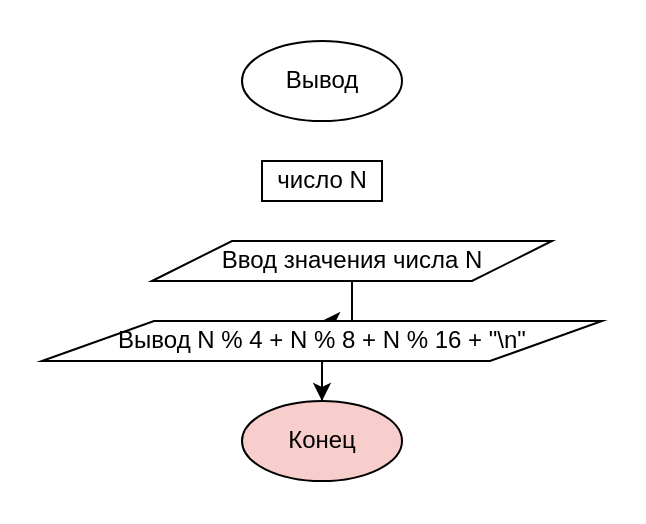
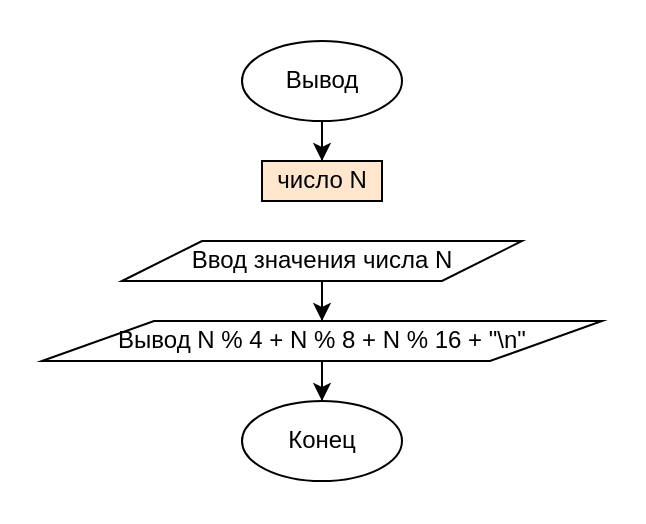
  <mxCell id="0" />
  <mxCell id="1" parent="0" />
+ <mxCell id="2" style="edgeStyle=orthogonalEdgeStyle;rounded=0;orthogonalLoop=1;jettySize=auto;html=1;entryX=0.5;entryY=0;entryDx=0;entryDy=0;" edge="1" parent="1" source="3" target="4"><mxGeometry relative="1" as="geometry" /></mxCell>
  <mxCell id="3" value="Вывод" style="ellipse;whiteSpace=wrap;html=1;" vertex="1" parent="1"><mxGeometry x="120.5" y="20" width="80" height="40" as="geometry" /></mxCell>
- <mxCell id="4" value="число N" style="rounded=0;whiteSpace=wrap;html=1;" vertex="1" parent="1"><mxGeometry x="130.5" y="80" width="60" height="20" as="geometry" /></mxCell>
+ <mxCell id="4" value="число N" style="rounded=0;whiteSpace=wrap;html=1;fillColor=#ffe6cc;" vertex="1" parent="1"><mxGeometry x="130.5" y="80" width="60" height="20" as="geometry" /></mxCell>
  <mxCell id="5" style="edgeStyle=orthogonalEdgeStyle;rounded=0;orthogonalLoop=1;jettySize=auto;html=1;entryX=0.5;entryY=0;entryDx=0;entryDy=0;" edge="1" parent="1" source="6" target="8"><mxGeometry relative="1" as="geometry" /></mxCell>
- <mxCell id="6" value="Ввод значения числа N" style="shape=parallelogram;perimeter=parallelogramPerimeter;whiteSpace=wrap;html=1;fontFamily=Helvetica;fontSize=12;fontColor=#000000;align=center;strokeColor=#000000;fillColor=#ffffff;" vertex="1" parent="1"><mxGeometry x="75.5" y="120" width="200" height="20" as="geometry" /></mxCell>
+ <mxCell id="6" value="Ввод значения числа N" style="shape=parallelogram;perimeter=parallelogramPerimeter;whiteSpace=wrap;html=1;fontFamily=Helvetica;fontSize=12;fontColor=#000000;align=center;strokeColor=#000000;fillColor=#ffffff;" vertex="1" parent="1"><mxGeometry x="60.5" y="120" width="200" height="20" as="geometry" /></mxCell>
  <mxCell id="7" style="edgeStyle=orthogonalEdgeStyle;rounded=0;orthogonalLoop=1;jettySize=auto;html=1;entryX=0.5;entryY=0;entryDx=0;entryDy=0;" edge="1" parent="1" source="8" target="9"><mxGeometry relative="1" as="geometry" /></mxCell>
  <mxCell id="8" value="Вывод N % 4 + N % 8 + N % 16 + &quot;\n&quot;" style="shape=parallelogram;perimeter=parallelogramPerimeter;whiteSpace=wrap;html=1;fontFamily=Helvetica;fontSize=12;fontColor=#000000;align=center;strokeColor=#000000;fillColor=#ffffff;" vertex="1" parent="1"><mxGeometry x="20.5" y="160" width="280" height="20" as="geometry" /></mxCell>
- <mxCell id="9" value="Конец" style="ellipse;whiteSpace=wrap;html=1;fillColor=#f8cecc;" vertex="1" parent="1"><mxGeometry x="120.5" y="200" width="80" height="40" as="geometry" /></mxCell>
+ <mxCell id="9" value="Конец" style="ellipse;whiteSpace=wrap;html=1;" vertex="1" parent="1"><mxGeometry x="120.5" y="200" width="80" height="40" as="geometry" /></mxCell>
